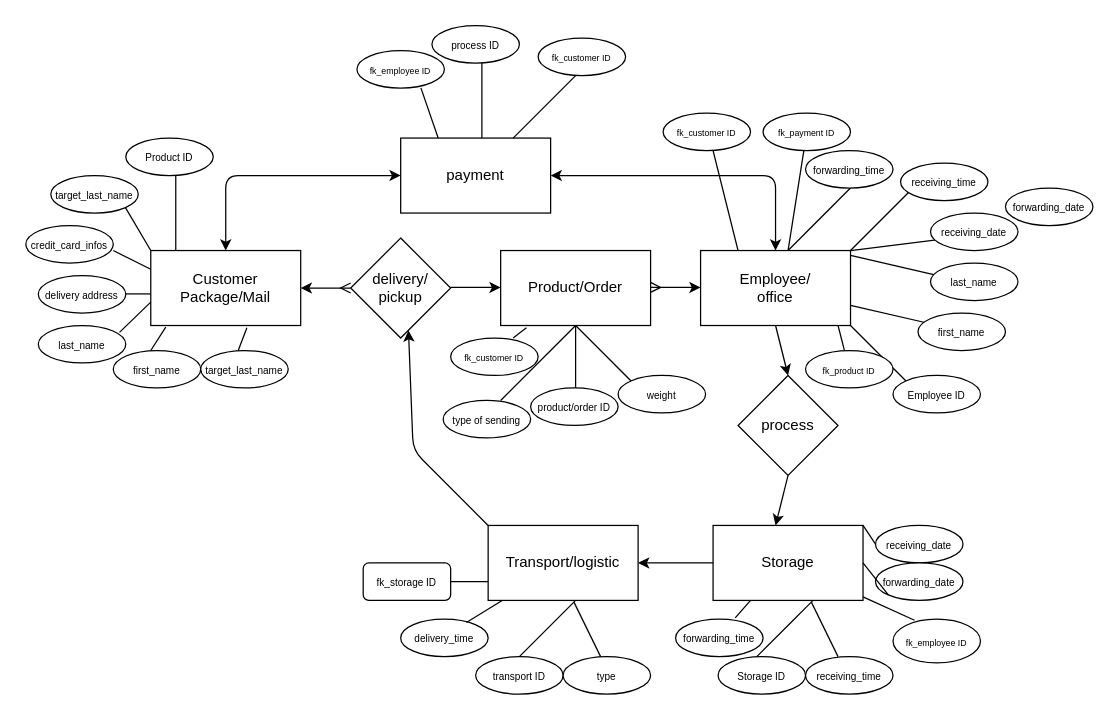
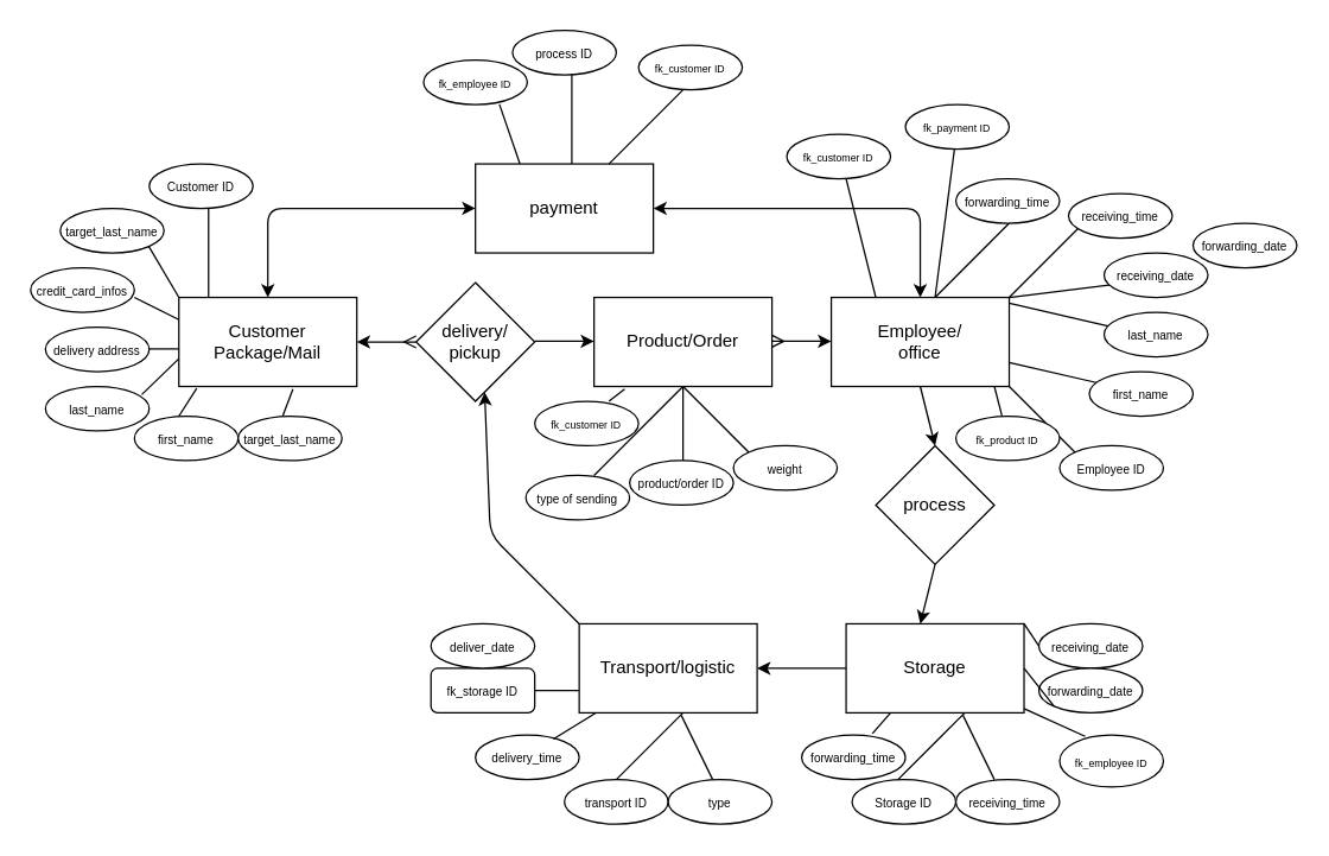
  <mxCell id="0" />
  <mxCell id="1" parent="0" />
  <mxCell id="2" value="Customer&lt;br&gt;Package/Mail" style="rounded=0;whiteSpace=wrap;html=1;" parent="1" vertex="1"><mxGeometry x="120" y="200" width="120" height="60" as="geometry" /></mxCell>
  <mxCell id="3" value="" style="endArrow=ERmany;html=1;exitX=1;exitY=0.5;exitDx=0;exitDy=0;endFill=0;startArrow=classic;startFill=1;" parent="1" source="2" edge="1"><mxGeometry width="50" height="50" relative="1" as="geometry"><mxPoint x="470" y="260" as="sourcePoint" /><mxPoint x="280" y="230" as="targetPoint" /></mxGeometry></mxCell>
  <mxCell id="4" value="delivery/ pickup" style="rhombus;whiteSpace=wrap;html=1;" parent="1" vertex="1"><mxGeometry x="280" y="190" width="80" height="80" as="geometry" /></mxCell>
  <mxCell id="5" value="Product/Order" style="rounded=0;whiteSpace=wrap;html=1;" parent="1" vertex="1"><mxGeometry x="400" y="200" width="120" height="60" as="geometry" /></mxCell>
  <mxCell id="6" value="" style="endArrow=classic;html=1;exitX=1;exitY=0.5;exitDx=0;exitDy=0;" parent="1" edge="1"><mxGeometry width="50" height="50" relative="1" as="geometry"><mxPoint x="360" y="229.5" as="sourcePoint" /><mxPoint x="400" y="229.5" as="targetPoint" /></mxGeometry></mxCell>
  <mxCell id="7" value="" style="endArrow=classic;html=1;exitX=1;exitY=0.5;exitDx=0;exitDy=0;startArrow=ERmany;startFill=0;" parent="1" edge="1"><mxGeometry width="50" height="50" relative="1" as="geometry"><mxPoint x="520" y="229.5" as="sourcePoint" /><mxPoint x="560" y="229.5" as="targetPoint" /></mxGeometry></mxCell>
  <mxCell id="8" value="Employee/&lt;br&gt;office" style="rounded=0;whiteSpace=wrap;html=1;" parent="1" vertex="1"><mxGeometry x="560" y="200" width="120" height="60" as="geometry" /></mxCell>
  <mxCell id="9" value="" style="endArrow=classic;html=1;exitX=0.5;exitY=0;exitDx=0;exitDy=0;entryX=1;entryY=0.5;entryDx=0;entryDy=0;startArrow=classic;startFill=1;" parent="1" source="8" target="10" edge="1"><mxGeometry width="50" height="50" relative="1" as="geometry"><mxPoint x="470" y="260" as="sourcePoint" /><mxPoint x="450" y="140" as="targetPoint" /><Array as="points"><mxPoint x="620" y="140" /></Array></mxGeometry></mxCell>
  <mxCell id="10" value="payment" style="rounded=0;whiteSpace=wrap;html=1;" parent="1" vertex="1"><mxGeometry x="320" y="110" width="120" height="60" as="geometry" /></mxCell>
  <mxCell id="11" value="" style="endArrow=classic;html=1;exitX=0;exitY=0.5;exitDx=0;exitDy=0;entryX=0.5;entryY=0;entryDx=0;entryDy=0;startArrow=classic;startFill=1;" parent="1" source="10" target="2" edge="1"><mxGeometry width="50" height="50" relative="1" as="geometry"><mxPoint x="470" y="260" as="sourcePoint" /><mxPoint x="170" y="140" as="targetPoint" /><Array as="points"><mxPoint x="180" y="140" /></Array></mxGeometry></mxCell>
  <mxCell id="12" value="process" style="rhombus;whiteSpace=wrap;html=1;" parent="1" vertex="1"><mxGeometry x="590" y="300" width="80" height="80" as="geometry" /></mxCell>
  <mxCell id="13" value="" style="endArrow=classic;html=1;exitX=0.5;exitY=1;exitDx=0;exitDy=0;entryX=0.5;entryY=0;entryDx=0;entryDy=0;" parent="1" source="8" target="12" edge="1"><mxGeometry width="50" height="50" relative="1" as="geometry"><mxPoint x="470" y="260" as="sourcePoint" /><mxPoint x="520" y="210" as="targetPoint" /></mxGeometry></mxCell>
  <mxCell id="14" value="" style="endArrow=classic;html=1;exitX=0.5;exitY=1;exitDx=0;exitDy=0;" parent="1" source="12" edge="1"><mxGeometry width="50" height="50" relative="1" as="geometry"><mxPoint x="470" y="440" as="sourcePoint" /><mxPoint x="620" y="420" as="targetPoint" /></mxGeometry></mxCell>
  <mxCell id="15" value="Storage" style="rounded=0;whiteSpace=wrap;html=1;" parent="1" vertex="1"><mxGeometry x="570" y="420" width="120" height="60" as="geometry" /></mxCell>
  <mxCell id="16" value="" style="endArrow=classic;html=1;exitX=0;exitY=0.5;exitDx=0;exitDy=0;" parent="1" source="15" edge="1"><mxGeometry width="50" height="50" relative="1" as="geometry"><mxPoint x="470" y="440" as="sourcePoint" /><mxPoint x="510" y="450" as="targetPoint" /></mxGeometry></mxCell>
  <mxCell id="17" value="Transport/logistic" style="rounded=0;whiteSpace=wrap;html=1;" parent="1" vertex="1"><mxGeometry x="390" y="420" width="120" height="60" as="geometry" /></mxCell>
  <mxCell id="18" value="" style="endArrow=none;html=1;" parent="1" edge="1"><mxGeometry width="50" height="50" relative="1" as="geometry"><mxPoint x="140" y="200" as="sourcePoint" /><mxPoint x="140" y="140" as="targetPoint" /></mxGeometry></mxCell>
- <mxCell id="19" value="&lt;font style=&quot;font-size: 8px&quot;&gt;Product ID&lt;/font&gt;" style="ellipse;whiteSpace=wrap;html=1;" parent="1" vertex="1"><mxGeometry x="100" y="110" width="70" height="30" as="geometry" /></mxCell>
+ <mxCell id="19" value="&lt;font style=&quot;font-size: 8px&quot;&gt;Customer ID&lt;/font&gt;" style="ellipse;whiteSpace=wrap;html=1;" parent="1" vertex="1"><mxGeometry x="100" y="110" width="70" height="30" as="geometry" /></mxCell>
  <mxCell id="20" value="&lt;font style=&quot;font-size: 8px&quot;&gt;first_name&lt;/font&gt;" style="ellipse;whiteSpace=wrap;html=1;" parent="1" vertex="1"><mxGeometry x="90" y="280" width="70" height="30" as="geometry" /></mxCell>
  <mxCell id="21" value="" style="endArrow=none;html=1;entryX=0.1;entryY=1.022;entryDx=0;entryDy=0;entryPerimeter=0;" parent="1" target="2" edge="1"><mxGeometry width="50" height="50" relative="1" as="geometry"><mxPoint x="120" y="280" as="sourcePoint" /><mxPoint x="170" y="230" as="targetPoint" /></mxGeometry></mxCell>
  <mxCell id="22" value="&lt;span style=&quot;font-size: 8px&quot;&gt;last_name&lt;/span&gt;" style="ellipse;whiteSpace=wrap;html=1;" parent="1" vertex="1"><mxGeometry x="30" y="260" width="70" height="30" as="geometry" /></mxCell>
  <mxCell id="23" value="" style="endArrow=none;html=1;entryX=0.1;entryY=1.022;entryDx=0;entryDy=0;entryPerimeter=0;exitX=0.928;exitY=0.182;exitDx=0;exitDy=0;exitPerimeter=0;" parent="1" source="22" edge="1"><mxGeometry width="50" height="50" relative="1" as="geometry"><mxPoint x="108" y="260" as="sourcePoint" /><mxPoint x="120" y="241.32" as="targetPoint" /></mxGeometry></mxCell>
  <mxCell id="24" value="&lt;span style=&quot;font-size: 8px&quot;&gt;delivery address&lt;/span&gt;" style="ellipse;whiteSpace=wrap;html=1;" parent="1" vertex="1"><mxGeometry x="30" y="220" width="70" height="30" as="geometry" /></mxCell>
  <mxCell id="25" value="" style="endArrow=none;html=1;" parent="1" edge="1"><mxGeometry width="50" height="50" relative="1" as="geometry"><mxPoint x="100" y="234.71" as="sourcePoint" /><mxPoint x="120" y="234.71" as="targetPoint" /></mxGeometry></mxCell>
  <mxCell id="26" value="" style="endArrow=none;html=1;entryX=0;entryY=0.25;entryDx=0;entryDy=0;" parent="1" target="2" edge="1"><mxGeometry width="50" height="50" relative="1" as="geometry"><mxPoint x="90" y="200" as="sourcePoint" /><mxPoint x="100" y="150" as="targetPoint" /></mxGeometry></mxCell>
  <mxCell id="27" value="&lt;span style=&quot;font-size: 8px&quot;&gt;credit_card_infos&lt;/span&gt;" style="ellipse;whiteSpace=wrap;html=1;" parent="1" vertex="1"><mxGeometry x="20" y="180" width="70" height="30" as="geometry" /></mxCell>
  <mxCell id="28" value="&lt;span style=&quot;font-size: 8px&quot;&gt;target_last_name&lt;/span&gt;" style="ellipse;whiteSpace=wrap;html=1;" parent="1" vertex="1"><mxGeometry x="160" y="280" width="70" height="30" as="geometry" /></mxCell>
  <mxCell id="29" value="&lt;span style=&quot;font-size: 8px&quot;&gt;target_last_name&lt;/span&gt;" style="ellipse;whiteSpace=wrap;html=1;" parent="1" vertex="1"><mxGeometry x="40" y="140" width="70" height="30" as="geometry" /></mxCell>
  <mxCell id="30" value="" style="endArrow=none;html=1;entryX=1;entryY=1;entryDx=0;entryDy=0;exitX=0;exitY=0;exitDx=0;exitDy=0;" parent="1" source="2" target="29" edge="1"><mxGeometry width="50" height="50" relative="1" as="geometry"><mxPoint x="100" y="210" as="sourcePoint" /><mxPoint x="150" y="160" as="targetPoint" /></mxGeometry></mxCell>
  <mxCell id="31" value="" style="endArrow=none;html=1;entryX=0.641;entryY=1.03;entryDx=0;entryDy=0;entryPerimeter=0;" parent="1" target="2" edge="1"><mxGeometry width="50" height="50" relative="1" as="geometry"><mxPoint x="190" y="280" as="sourcePoint" /><mxPoint x="240" y="230" as="targetPoint" /></mxGeometry></mxCell>
  <mxCell id="32" value="" style="endArrow=none;html=1;" parent="1" edge="1"><mxGeometry width="50" height="50" relative="1" as="geometry"><mxPoint x="385" y="110" as="sourcePoint" /><mxPoint x="385" y="50" as="targetPoint" /></mxGeometry></mxCell>
  <mxCell id="33" value="&lt;font style=&quot;font-size: 8px&quot;&gt;process ID&lt;/font&gt;" style="ellipse;whiteSpace=wrap;html=1;" parent="1" vertex="1"><mxGeometry x="345" y="20" width="70" height="30" as="geometry" /></mxCell>
  <mxCell id="34" value="" style="endArrow=none;html=1;" parent="1" edge="1"><mxGeometry width="50" height="50" relative="1" as="geometry"><mxPoint x="410" y="110" as="sourcePoint" /><mxPoint x="460" y="60" as="targetPoint" /></mxGeometry></mxCell>
  <mxCell id="35" value="&lt;span style=&quot;font-size: 7px&quot;&gt;fk_customer ID&lt;/span&gt;" style="ellipse;whiteSpace=wrap;html=1;" parent="1" vertex="1"><mxGeometry x="430" y="30" width="70" height="30" as="geometry" /></mxCell>
  <mxCell id="36" value="" style="endArrow=none;html=1;" parent="1" edge="1"><mxGeometry width="50" height="50" relative="1" as="geometry"><mxPoint x="460" y="310" as="sourcePoint" /><mxPoint x="460" y="260" as="targetPoint" /></mxGeometry></mxCell>
  <mxCell id="37" value="&lt;span style=&quot;font-size: 8px&quot;&gt;product/order ID&lt;/span&gt;" style="ellipse;whiteSpace=wrap;html=1;" parent="1" vertex="1"><mxGeometry x="424" y="310" width="70" height="30" as="geometry" /></mxCell>
  <mxCell id="38" value="" style="endArrow=none;html=1;" parent="1" edge="1"><mxGeometry width="50" height="50" relative="1" as="geometry"><mxPoint x="400" y="320" as="sourcePoint" /><mxPoint x="460" y="260" as="targetPoint" /></mxGeometry></mxCell>
  <mxCell id="39" value="&lt;span style=&quot;font-size: 8px&quot;&gt;type of sending&lt;/span&gt;" style="ellipse;whiteSpace=wrap;html=1;" parent="1" vertex="1"><mxGeometry x="354" y="320" width="70" height="30" as="geometry" /></mxCell>
  <mxCell id="40" value="" style="endArrow=none;html=1;" parent="1" edge="1"><mxGeometry width="50" height="50" relative="1" as="geometry"><mxPoint x="510" y="310" as="sourcePoint" /><mxPoint x="460" y="260" as="targetPoint" /></mxGeometry></mxCell>
  <mxCell id="41" value="&lt;span style=&quot;font-size: 8px&quot;&gt;weight&lt;/span&gt;" style="ellipse;whiteSpace=wrap;html=1;" parent="1" vertex="1"><mxGeometry x="494" y="300" width="70" height="30" as="geometry" /></mxCell>
  <mxCell id="42" value="" style="endArrow=none;html=1;" parent="1" edge="1"><mxGeometry width="50" height="50" relative="1" as="geometry"><mxPoint x="730" y="310" as="sourcePoint" /><mxPoint x="680" y="260" as="targetPoint" /></mxGeometry></mxCell>
  <mxCell id="43" value="&lt;span style=&quot;font-size: 8px&quot;&gt;Employee ID&lt;/span&gt;" style="ellipse;whiteSpace=wrap;html=1;" parent="1" vertex="1"><mxGeometry x="714" y="300" width="70" height="30" as="geometry" /></mxCell>
  <mxCell id="44" value="" style="endArrow=none;html=1;" parent="1" target="8" edge="1"><mxGeometry width="50" height="50" relative="1" as="geometry"><mxPoint x="750" y="260" as="sourcePoint" /><mxPoint x="700" y="210" as="targetPoint" /></mxGeometry></mxCell>
  <mxCell id="45" value="&lt;span style=&quot;font-size: 8px&quot;&gt;first_name&lt;/span&gt;" style="ellipse;whiteSpace=wrap;html=1;" parent="1" vertex="1"><mxGeometry x="734" y="250" width="70" height="30" as="geometry" /></mxCell>
  <mxCell id="46" value="" style="endArrow=none;html=1;" parent="1" edge="1"><mxGeometry width="50" height="50" relative="1" as="geometry"><mxPoint x="750" y="220" as="sourcePoint" /><mxPoint x="680" y="203.846" as="targetPoint" /></mxGeometry></mxCell>
  <mxCell id="47" value="&lt;span style=&quot;font-size: 8px&quot;&gt;last_name&lt;/span&gt;" style="ellipse;whiteSpace=wrap;html=1;" parent="1" vertex="1"><mxGeometry x="744" y="210" width="70" height="30" as="geometry" /></mxCell>
  <mxCell id="48" value="" style="endArrow=none;html=1;" parent="1" edge="1"><mxGeometry width="50" height="50" relative="1" as="geometry"><mxPoint x="680" y="200" as="sourcePoint" /><mxPoint x="730" y="150" as="targetPoint" /></mxGeometry></mxCell>
  <mxCell id="49" value="&lt;span style=&quot;font-size: 8px&quot;&gt;receiving_time&lt;/span&gt;" style="ellipse;whiteSpace=wrap;html=1;" parent="1" vertex="1"><mxGeometry x="720" y="130" width="70" height="30" as="geometry" /></mxCell>
  <mxCell id="50" value="" style="endArrow=none;html=1;" parent="1" edge="1"><mxGeometry width="50" height="50" relative="1" as="geometry"><mxPoint x="630" y="200" as="sourcePoint" /><mxPoint x="680" y="150" as="targetPoint" /></mxGeometry></mxCell>
  <mxCell id="51" value="&lt;span style=&quot;font-size: 8px&quot;&gt;forwarding_time&lt;/span&gt;" style="ellipse;whiteSpace=wrap;html=1;" parent="1" vertex="1"><mxGeometry x="644" y="120" width="70" height="30" as="geometry" /></mxCell>
  <mxCell id="52" value="&lt;span style=&quot;font-size: 7px&quot;&gt;fk_customer ID&lt;/span&gt;" style="ellipse;whiteSpace=wrap;html=1;" parent="1" vertex="1"><mxGeometry x="530" y="90" width="70" height="30" as="geometry" /></mxCell>
  <mxCell id="53" value="" style="endArrow=none;html=1;exitX=0.25;exitY=0;exitDx=0;exitDy=0;" parent="1" source="8" edge="1"><mxGeometry width="50" height="50" relative="1" as="geometry"><mxPoint x="520" y="170" as="sourcePoint" /><mxPoint x="570" y="120" as="targetPoint" /></mxGeometry></mxCell>
- <mxCell id="54" value="&lt;span style=&quot;font-size: 7px&quot;&gt;fk_payment ID&lt;/span&gt;" style="ellipse;whiteSpace=wrap;html=1;" parent="1" vertex="1"><mxGeometry x="610" y="90" width="70" height="30" as="geometry" /></mxCell>
+ <mxCell id="54" value="&lt;span style=&quot;font-size: 7px&quot;&gt;fk_payment ID&lt;/span&gt;" style="ellipse;whiteSpace=wrap;html=1;" parent="1" vertex="1"><mxGeometry x="610" y="70" width="70" height="30" as="geometry" /></mxCell>
  <mxCell id="55" value="" style="endArrow=none;html=1;" parent="1" target="54" edge="1"><mxGeometry width="50" height="50" relative="1" as="geometry"><mxPoint x="630" y="200" as="sourcePoint" /><mxPoint x="580" y="150" as="targetPoint" /></mxGeometry></mxCell>
  <mxCell id="56" value="&lt;span style=&quot;font-size: 8px&quot;&gt;transport ID&lt;/span&gt;" style="ellipse;whiteSpace=wrap;html=1;" parent="1" vertex="1"><mxGeometry x="380" y="525" width="70" height="30" as="geometry" /></mxCell>
  <mxCell id="57" value="&lt;span style=&quot;font-size: 8px&quot;&gt;type&lt;/span&gt;" style="ellipse;whiteSpace=wrap;html=1;" parent="1" vertex="1"><mxGeometry x="450" y="525" width="70" height="30" as="geometry" /></mxCell>
  <mxCell id="58" value="" style="endArrow=none;html=1;exitX=0.5;exitY=0;exitDx=0;exitDy=0;" parent="1" source="56" edge="1"><mxGeometry width="50" height="50" relative="1" as="geometry"><mxPoint x="410" y="530" as="sourcePoint" /><mxPoint x="460" y="480" as="targetPoint" /></mxGeometry></mxCell>
  <mxCell id="59" value="" style="endArrow=none;html=1;entryX=0.573;entryY=1.026;entryDx=0;entryDy=0;entryPerimeter=0;" parent="1" target="17" edge="1"><mxGeometry width="50" height="50" relative="1" as="geometry"><mxPoint x="480" y="525" as="sourcePoint" /><mxPoint x="530" y="475" as="targetPoint" /></mxGeometry></mxCell>
  <mxCell id="60" value="&lt;span style=&quot;font-size: 8px&quot;&gt;Storage ID&lt;/span&gt;" style="ellipse;whiteSpace=wrap;html=1;" parent="1" vertex="1"><mxGeometry x="574" y="525" width="70" height="30" as="geometry" /></mxCell>
  <mxCell id="61" value="&lt;span style=&quot;font-size: 8px ; white-space: normal&quot;&gt;receiving_time&lt;/span&gt;" style="ellipse;whiteSpace=wrap;html=1;" parent="1" vertex="1"><mxGeometry x="644" y="525" width="70" height="30" as="geometry" /></mxCell>
  <mxCell id="62" value="" style="endArrow=none;html=1;exitX=0.5;exitY=0;exitDx=0;exitDy=0;" parent="1" edge="1"><mxGeometry width="50" height="50" relative="1" as="geometry"><mxPoint x="605" y="525" as="sourcePoint" /><mxPoint x="650" y="480" as="targetPoint" /><Array as="points"><mxPoint x="640" y="490" /></Array></mxGeometry></mxCell>
  <mxCell id="63" value="" style="endArrow=none;html=1;entryX=0.573;entryY=1.026;entryDx=0;entryDy=0;entryPerimeter=0;" parent="1" edge="1"><mxGeometry width="50" height="50" relative="1" as="geometry"><mxPoint x="670" y="525" as="sourcePoint" /><mxPoint x="648.76" y="481.56" as="targetPoint" /></mxGeometry></mxCell>
  <mxCell id="64" value="&lt;span style=&quot;font-size: 8px&quot;&gt;forwarding_time&lt;/span&gt;" style="ellipse;whiteSpace=wrap;html=1;" parent="1" vertex="1"><mxGeometry x="540" y="495" width="70" height="30" as="geometry" /></mxCell>
  <mxCell id="65" value="" style="endArrow=none;html=1;exitX=0.682;exitY=-0.032;exitDx=0;exitDy=0;exitPerimeter=0;entryX=0.25;entryY=1;entryDx=0;entryDy=0;" parent="1" source="64" target="15" edge="1"><mxGeometry width="50" height="50" relative="1" as="geometry"><mxPoint x="550" y="530" as="sourcePoint" /><mxPoint x="600" y="480" as="targetPoint" /><Array as="points"><mxPoint x="588" y="494" /></Array></mxGeometry></mxCell>
  <mxCell id="66" value="" style="endArrow=classic;html=1;exitX=0;exitY=0;exitDx=0;exitDy=0;entryX=0.578;entryY=0.925;entryDx=0;entryDy=0;entryPerimeter=0;" parent="1" source="17" target="4" edge="1"><mxGeometry width="50" height="50" relative="1" as="geometry"><mxPoint x="390" y="380" as="sourcePoint" /><mxPoint x="330" y="340" as="targetPoint" /><Array as="points"><mxPoint x="330" y="360" /></Array></mxGeometry></mxCell>
  <mxCell id="67" value="&lt;span style=&quot;font-size: 8px&quot;&gt;delivery_time&lt;/span&gt;" style="ellipse;whiteSpace=wrap;html=1;" parent="1" vertex="1"><mxGeometry x="320" y="495" width="70" height="30" as="geometry" /></mxCell>
  <mxCell id="68" value="" style="endArrow=none;html=1;exitX=0.751;exitY=0.087;exitDx=0;exitDy=0;exitPerimeter=0;" parent="1" source="67" target="17" edge="1"><mxGeometry width="50" height="50" relative="1" as="geometry"><mxPoint x="390" y="380" as="sourcePoint" /><mxPoint x="440" y="330" as="targetPoint" /></mxGeometry></mxCell>
  <mxCell id="69" value="&lt;span style=&quot;font-size: 7px&quot;&gt;fk_customer ID&lt;/span&gt;" style="ellipse;whiteSpace=wrap;html=1;" parent="1" vertex="1"><mxGeometry x="360" y="270" width="70" height="30" as="geometry" /></mxCell>
  <mxCell id="70" value="" style="endArrow=none;html=1;entryX=0.172;entryY=1.031;entryDx=0;entryDy=0;entryPerimeter=0;" parent="1" target="5" edge="1"><mxGeometry width="50" height="50" relative="1" as="geometry"><mxPoint x="410" y="270" as="sourcePoint" /><mxPoint x="460" y="220" as="targetPoint" /></mxGeometry></mxCell>
  <mxCell id="71" value="&lt;span style=&quot;font-size: 7px&quot;&gt;fk_product ID&lt;/span&gt;" style="ellipse;whiteSpace=wrap;html=1;" parent="1" vertex="1"><mxGeometry x="644" y="280" width="70" height="30" as="geometry" /></mxCell>
  <mxCell id="72" value="" style="endArrow=none;html=1;" parent="1" source="71" edge="1"><mxGeometry width="50" height="50" relative="1" as="geometry"><mxPoint x="620" y="310" as="sourcePoint" /><mxPoint x="670" y="260" as="targetPoint" /></mxGeometry></mxCell>
  <mxCell id="73" value="&lt;span style=&quot;font-size: 7px&quot;&gt;fk_employee ID&lt;/span&gt;" style="ellipse;whiteSpace=wrap;html=1;" parent="1" vertex="1"><mxGeometry x="285" y="40" width="70" height="30" as="geometry" /></mxCell>
  <mxCell id="74" value="" style="endArrow=none;html=1;entryX=0.731;entryY=0.995;entryDx=0;entryDy=0;entryPerimeter=0;exitX=0.25;exitY=0;exitDx=0;exitDy=0;" parent="1" source="10" target="73" edge="1"><mxGeometry width="50" height="50" relative="1" as="geometry"><mxPoint x="480" y="230" as="sourcePoint" /><mxPoint x="530" y="180" as="targetPoint" /></mxGeometry></mxCell>
  <mxCell id="75" value="&lt;span style=&quot;font-size: 7px&quot;&gt;fk_employee ID&lt;/span&gt;" style="ellipse;whiteSpace=wrap;html=1;" parent="1" vertex="1"><mxGeometry x="714" y="495" width="70" height="35" as="geometry" /></mxCell>
  <mxCell id="76" value="" style="endArrow=none;html=1;exitX=0.246;exitY=0.026;exitDx=0;exitDy=0;exitPerimeter=0;" parent="1" source="75" target="15" edge="1"><mxGeometry width="50" height="50" relative="1" as="geometry"><mxPoint x="480" y="410" as="sourcePoint" /><mxPoint x="530" y="360" as="targetPoint" /></mxGeometry></mxCell>
  <mxCell id="77" value="&lt;span style=&quot;font-size: 8px&quot;&gt;fk_storage ID&lt;/span&gt;" style="whiteSpace=wrap;html=1;rounded=1;" parent="1" vertex="1"><mxGeometry x="290" y="450" width="70" height="30" as="geometry" /></mxCell>
  <mxCell id="78" value="" style="endArrow=none;html=1;exitX=1;exitY=0.5;exitDx=0;exitDy=0;entryX=0;entryY=0.75;entryDx=0;entryDy=0;" parent="1" source="77" target="17" edge="1"><mxGeometry width="50" height="50" relative="1" as="geometry"><mxPoint x="480" y="400" as="sourcePoint" /><mxPoint x="530" y="350" as="targetPoint" /></mxGeometry></mxCell>
+ <mxCell id="79" value="&lt;span style=&quot;font-size: 8px&quot;&gt;deliver_date&lt;/span&gt;" style="ellipse;whiteSpace=wrap;html=1;" vertex="1" parent="1"><mxGeometry x="290" y="420" width="70" height="30" as="geometry" /></mxCell>
  <mxCell id="80" value="&lt;span style=&quot;font-size: 8px ; white-space: normal&quot;&gt;receiving_date&lt;/span&gt;" style="ellipse;whiteSpace=wrap;html=1;" vertex="1" parent="1"><mxGeometry x="700" y="420" width="70" height="30" as="geometry" /></mxCell>
  <mxCell id="81" value="&lt;span style=&quot;font-size: 8px ; white-space: normal&quot;&gt;forwarding_date&lt;/span&gt;" style="ellipse;whiteSpace=wrap;html=1;" vertex="1" parent="1"><mxGeometry x="700" y="450" width="70" height="30" as="geometry" /></mxCell>
  <mxCell id="82" value="" style="endArrow=none;html=1;entryX=0;entryY=0.5;entryDx=0;entryDy=0;exitX=1;exitY=0;exitDx=0;exitDy=0;" edge="1" parent="1" source="15" target="80"><mxGeometry width="50" height="50" relative="1" as="geometry"><mxPoint x="490" y="400" as="sourcePoint" /><mxPoint x="540" y="350" as="targetPoint" /></mxGeometry></mxCell>
  <mxCell id="83" value="" style="endArrow=none;html=1;exitX=0;exitY=1;exitDx=0;exitDy=0;entryX=1;entryY=0.5;entryDx=0;entryDy=0;" edge="1" parent="1" source="81" target="15"><mxGeometry width="50" height="50" relative="1" as="geometry"><mxPoint x="490" y="400" as="sourcePoint" /><mxPoint x="540" y="350" as="targetPoint" /></mxGeometry></mxCell>
  <mxCell id="84" value="" style="endArrow=none;html=1;entryX=1;entryY=0;entryDx=0;entryDy=0;" edge="1" parent="1" target="8"><mxGeometry width="50" height="50" relative="1" as="geometry"><mxPoint x="760" y="190" as="sourcePoint" /><mxPoint x="540" y="220" as="targetPoint" /></mxGeometry></mxCell>
  <mxCell id="85" value="&lt;span style=&quot;font-size: 8px&quot;&gt;receiving_date&lt;/span&gt;" style="ellipse;whiteSpace=wrap;html=1;" vertex="1" parent="1"><mxGeometry x="744" y="170" width="70" height="30" as="geometry" /></mxCell>
  <mxCell id="86" value="&lt;span style=&quot;font-size: 8px&quot;&gt;forwarding_date&lt;/span&gt;" style="ellipse;whiteSpace=wrap;html=1;" vertex="1" parent="1"><mxGeometry x="804" y="150" width="70" height="30" as="geometry" /></mxCell>
